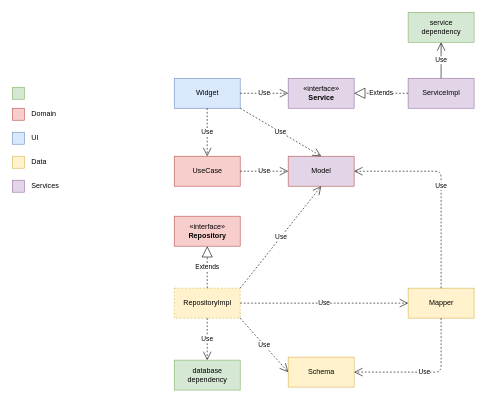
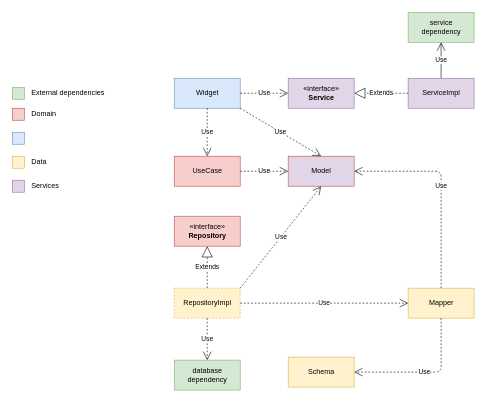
  <mxCell id="0" />
  <mxCell id="1" parent="0" />
  <mxCell id="2" value="Widget" style="html=1;fillColor=#dae8fc;strokeColor=#6c8ebf;" vertex="1" parent="1"><mxGeometry x="290" y="130" width="110" height="50" as="geometry" /></mxCell>
  <mxCell id="3" value="UseCase" style="html=1;fillColor=#f8cecc;strokeColor=#b85450;" vertex="1" parent="1"><mxGeometry x="290" y="260" width="110" height="50" as="geometry" /></mxCell>
  <mxCell id="4" value="«interface»&lt;br&gt;&lt;b&gt;Repository&lt;/b&gt;" style="html=1;fillColor=#f8cecc;strokeColor=#b85450;" vertex="1" parent="1"><mxGeometry x="290" y="360" width="110" height="50" as="geometry" /></mxCell>
  <mxCell id="5" value="RepositoryImpl" style="html=1;fillColor=#fff2cc;strokeColor=#d6b656;dashed=1;" vertex="1" parent="1"><mxGeometry x="290" y="480" width="110" height="50" as="geometry" /></mxCell>
  <mxCell id="6" value="Mapper" style="html=1;fillColor=#fff2cc;strokeColor=#d6b656;" vertex="1" parent="1"><mxGeometry x="680" y="480" width="110" height="50" as="geometry" /></mxCell>
  <mxCell id="7" value="Model" style="html=1;fillColor=#e1d5e7;strokeColor=#b85450;" vertex="1" parent="1"><mxGeometry x="480" y="260" width="110" height="50" as="geometry" /></mxCell>
  <mxCell id="8" value="Schema" style="html=1;fillColor=#fff2cc;strokeColor=#d6b656;" vertex="1" parent="1"><mxGeometry x="480" y="595" width="110" height="50" as="geometry" /></mxCell>
  <mxCell id="9" value="Use" style="endArrow=open;endSize=12;dashed=1;html=1;exitX=1;exitY=1;exitDx=0;exitDy=0;entryX=0.5;entryY=0;entryDx=0;entryDy=0;" edge="1" parent="1" source="2" target="7"><mxGeometry width="160" relative="1" as="geometry"><mxPoint x="670" y="420" as="sourcePoint" /><mxPoint x="570" y="260" as="targetPoint" /></mxGeometry></mxCell>
  <mxCell id="10" value="Use" style="endArrow=open;endSize=12;dashed=1;html=1;exitX=0.5;exitY=1;exitDx=0;exitDy=0;entryX=0.5;entryY=0;entryDx=0;entryDy=0;" edge="1" parent="1" source="2" target="3"><mxGeometry width="160" relative="1" as="geometry"><mxPoint x="420" y="200" as="sourcePoint" /><mxPoint x="547" y="280" as="targetPoint" /></mxGeometry></mxCell>
  <mxCell id="11" value="Use" style="endArrow=open;endSize=12;dashed=1;html=1;exitX=1;exitY=0.5;exitDx=0;exitDy=0;entryX=0;entryY=0.5;entryDx=0;entryDy=0;" edge="1" parent="1" source="3" target="7"><mxGeometry width="160" relative="1" as="geometry"><mxPoint x="403" y="200" as="sourcePoint" /><mxPoint x="403" y="280" as="targetPoint" /></mxGeometry></mxCell>
  <mxCell id="12" value="Use" style="endArrow=open;endSize=12;dashed=1;html=1;exitX=1;exitY=0;exitDx=0;exitDy=0;entryX=0.5;entryY=1;entryDx=0;entryDy=0;" edge="1" parent="1" source="5" target="7"><mxGeometry width="160" relative="1" as="geometry"><mxPoint x="413" y="210" as="sourcePoint" /><mxPoint x="520" y="330" as="targetPoint" /></mxGeometry></mxCell>
- <mxCell id="13" value="Use" style="endArrow=open;endSize=12;dashed=1;html=1;exitX=1;exitY=1;exitDx=0;exitDy=0;entryX=0;entryY=0.5;entryDx=0;entryDy=0;" edge="1" parent="1" source="5" target="8"><mxGeometry width="160" relative="1" as="geometry"><mxPoint x="423" y="220" as="sourcePoint" /><mxPoint x="535" y="600" as="targetPoint" /></mxGeometry></mxCell>
  <mxCell id="14" value="Use" style="endArrow=open;endSize=12;dashed=1;html=1;exitX=1;exitY=0.5;exitDx=0;exitDy=0;entryX=0;entryY=0.5;entryDx=0;entryDy=0;" edge="1" parent="1" source="5" target="6"><mxGeometry width="160" relative="1" as="geometry"><mxPoint x="433" y="230" as="sourcePoint" /><mxPoint x="433" y="310" as="targetPoint" /></mxGeometry></mxCell>
  <mxCell id="15" value="Use" style="endArrow=open;endSize=12;dashed=1;html=1;exitX=0.5;exitY=1;exitDx=0;exitDy=0;entryX=1;entryY=0.5;entryDx=0;entryDy=0;edgeStyle=orthogonalEdgeStyle;" edge="1" parent="1" source="6" target="8"><mxGeometry width="160" relative="1" as="geometry"><mxPoint x="443" y="240" as="sourcePoint" /><mxPoint x="443" y="320" as="targetPoint" /></mxGeometry></mxCell>
  <mxCell id="16" value="Use" style="endArrow=open;endSize=12;dashed=1;html=1;exitX=0.5;exitY=0;exitDx=0;exitDy=0;entryX=1;entryY=0.5;entryDx=0;entryDy=0;edgeStyle=orthogonalEdgeStyle;" edge="1" parent="1" source="6" target="7"><mxGeometry width="160" relative="1" as="geometry"><mxPoint x="453" y="250" as="sourcePoint" /><mxPoint x="453" y="330" as="targetPoint" /></mxGeometry></mxCell>
  <mxCell id="17" value="Extends" style="endArrow=block;endSize=16;endFill=0;html=1;dashed=1;entryX=0.5;entryY=1;entryDx=0;entryDy=0;exitX=0.5;exitY=0;exitDx=0;exitDy=0;" edge="1" parent="1" source="5" target="4"><mxGeometry width="160" relative="1" as="geometry"><mxPoint x="120" y="580" as="sourcePoint" /><mxPoint x="280" y="580" as="targetPoint" /></mxGeometry></mxCell>
  <mxCell id="18" value="database&lt;br&gt;dependency" style="html=1;fillColor=#d5e8d4;strokeColor=#82b366;" vertex="1" parent="1"><mxGeometry x="290" y="600" width="110" height="50" as="geometry" /></mxCell>
  <mxCell id="19" value="Use" style="endArrow=open;endSize=12;dashed=1;html=1;exitX=0.5;exitY=1;exitDx=0;exitDy=0;entryX=0.5;entryY=0;entryDx=0;entryDy=0;" edge="1" parent="1" source="5" target="18"><mxGeometry width="160" relative="1" as="geometry"><mxPoint x="410" y="540" as="sourcePoint" /><mxPoint x="490" y="630" as="targetPoint" /></mxGeometry></mxCell>
  <mxCell id="20" value="«interface»&lt;br&gt;&lt;b&gt;Service&lt;/b&gt;" style="html=1;fillColor=#e1d5e7;strokeColor=#9673a6;" vertex="1" parent="1"><mxGeometry x="480" y="130" width="110" height="50" as="geometry" /></mxCell>
  <mxCell id="21" value="Use" style="endArrow=open;endSize=12;dashed=1;html=1;exitX=1;exitY=0.5;exitDx=0;exitDy=0;entryX=0;entryY=0.5;entryDx=0;entryDy=0;" edge="1" parent="1" source="2" target="20"><mxGeometry width="160" relative="1" as="geometry"><mxPoint x="355" y="190" as="sourcePoint" /><mxPoint x="355" y="270" as="targetPoint" /></mxGeometry></mxCell>
  <mxCell id="22" value="ServiceImpl" style="html=1;fillColor=#e1d5e7;strokeColor=#9673a6;" vertex="1" parent="1"><mxGeometry x="680" y="130" width="110" height="50" as="geometry" /></mxCell>
  <mxCell id="23" value="" style="group" vertex="1" connectable="0" parent="1"><mxGeometry x="20" y="145" width="250" height="20" as="geometry" /></mxCell>
  <mxCell id="24" value="" style="html=1;fillColor=#d5e8d4;strokeColor=#82b366;" vertex="1" parent="23"><mxGeometry width="20" height="20" as="geometry" /></mxCell>
+ <mxCell id="25" value="External dependencies" style="text;html=1;align=left;verticalAlign=middle;resizable=0;points=[];autosize=1;strokeColor=none;" vertex="1" parent="23"><mxGeometry x="30" width="140" height="20" as="geometry" /></mxCell>
  <mxCell id="26" value="" style="group" vertex="1" connectable="0" parent="1"><mxGeometry x="20" y="180" width="170" height="20" as="geometry" /></mxCell>
  <mxCell id="27" value="" style="html=1;fillColor=#f8cecc;strokeColor=#b85450;" vertex="1" parent="26"><mxGeometry width="20" height="20" as="geometry" /></mxCell>
  <mxCell id="28" value="Domain" style="text;html=1;align=left;verticalAlign=middle;resizable=0;points=[];autosize=1;strokeColor=none;" vertex="1" parent="26"><mxGeometry x="30" width="60" height="20" as="geometry" /></mxCell>
  <mxCell id="29" value="" style="group" vertex="1" connectable="0" parent="1"><mxGeometry x="20" y="220" width="170" height="20" as="geometry" /></mxCell>
  <mxCell id="30" value="" style="html=1;fillColor=#dae8fc;strokeColor=#6c8ebf;" vertex="1" parent="29"><mxGeometry width="20" height="20" as="geometry" /></mxCell>
- <mxCell id="31" value="UI" style="text;html=1;align=left;verticalAlign=middle;resizable=0;points=[];autosize=1;strokeColor=none;" vertex="1" parent="29"><mxGeometry x="30" width="30" height="20" as="geometry" /></mxCell>
  <mxCell id="32" value="" style="group" vertex="1" connectable="0" parent="1"><mxGeometry x="20" y="260" width="170" height="20" as="geometry" /></mxCell>
  <mxCell id="33" value="" style="html=1;fillColor=#fff2cc;strokeColor=#d6b656;" vertex="1" parent="32"><mxGeometry width="20" height="20" as="geometry" /></mxCell>
  <mxCell id="34" value="Data" style="text;html=1;align=left;verticalAlign=middle;resizable=0;points=[];autosize=1;strokeColor=none;" vertex="1" parent="32"><mxGeometry x="30" width="40" height="20" as="geometry" /></mxCell>
  <mxCell id="35" value="" style="group" vertex="1" connectable="0" parent="1"><mxGeometry x="20" y="300" width="170" height="20" as="geometry" /></mxCell>
  <mxCell id="36" value="" style="html=1;fillColor=#e1d5e7;strokeColor=#9673a6;" vertex="1" parent="35"><mxGeometry width="20" height="20" as="geometry" /></mxCell>
  <mxCell id="37" value="Services" style="text;html=1;align=left;verticalAlign=middle;resizable=0;points=[];autosize=1;strokeColor=none;" vertex="1" parent="35"><mxGeometry x="30" width="60" height="20" as="geometry" /></mxCell>
  <mxCell id="38" value="Extends" style="endArrow=block;endSize=16;endFill=0;html=1;dashed=1;entryX=1;entryY=0.5;entryDx=0;entryDy=0;exitX=0;exitY=0.5;exitDx=0;exitDy=0;" edge="1" parent="1" source="22" target="20"><mxGeometry width="160" relative="1" as="geometry"><mxPoint x="355" y="490" as="sourcePoint" /><mxPoint x="355" y="420" as="targetPoint" /></mxGeometry></mxCell>
  <mxCell id="39" value="service&lt;br&gt;dependency" style="html=1;fillColor=#d5e8d4;strokeColor=#82b366;" vertex="1" parent="1"><mxGeometry x="680" y="20" width="110" height="50" as="geometry" /></mxCell>
  <mxCell id="40" value="Use" style="endArrow=open;endSize=12;dashed=0;html=1;exitX=0.5;exitY=0;exitDx=0;exitDy=0;entryX=0.5;entryY=1;entryDx=0;entryDy=0;" edge="1" parent="1" source="22" target="39"><mxGeometry width="160" relative="1" as="geometry"><mxPoint x="410" y="165" as="sourcePoint" /><mxPoint x="490" y="165" as="targetPoint" /></mxGeometry></mxCell>
